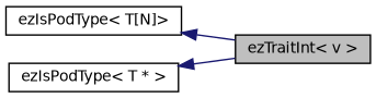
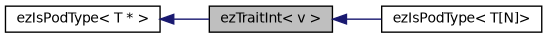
  digraph {
    rankdir=LR
    node [color=black fillcolor=white fontname=Helvetica fontsize=10 shape=record style=filled]
    edge [color=midnightblue dir=back fontname=Helvetica fontsize=10 labelfontname=Helvetica labelfontsize=10 style=solid]
    n1 [fillcolor=grey75 fontcolor=black height=0.2 label="ezTraitInt\< v \>" width=0.4]
    n2 [height=0.2 label="ezIsPodType\< T[N]\>" width=0.4]
    n3 [height=0.2 label="ezIsPodType\< T * \>" width=0.4]
-   n2 -> n1
+   n1 -> n2
    n3 -> n1
  }
